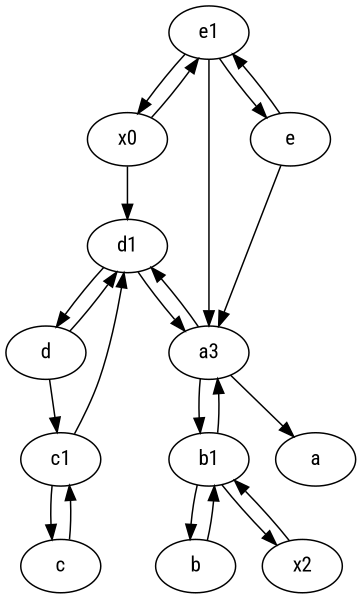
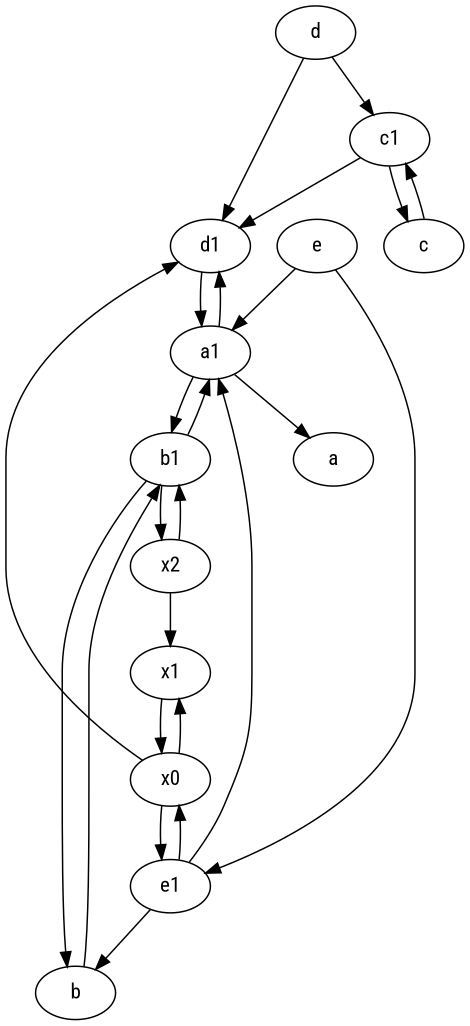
  digraph {
    fontname="Roboto Condensed"
    node [fontname="Roboto Condensed"]
    edge [fontname="Roboto Condensed"]
    d1
    d
-   a1 [label=a3]
+   a1
    c1
    c
    x0
+   x1
    e1
    b1
    a
    b
    x2
    e
-   d1 -> d
    d1 -> a1
    d -> d1
    d -> c1
    a1 -> d1
    a1 -> b1
    a1 -> a
    c1 -> d1
    c1 -> c
    c -> c1
    x0 -> d1
+   x0 -> x1
    x0 -> e1
+   x1 -> x0
    e1 -> a1
    e1 -> x0
-   e1 -> e
+   e1 -> b
    b1 -> a1
    b1 -> b
    b1 -> x2
    b -> b1
+   x2 -> x1
    x2 -> b1
    e -> a1
    e -> e1
  }
